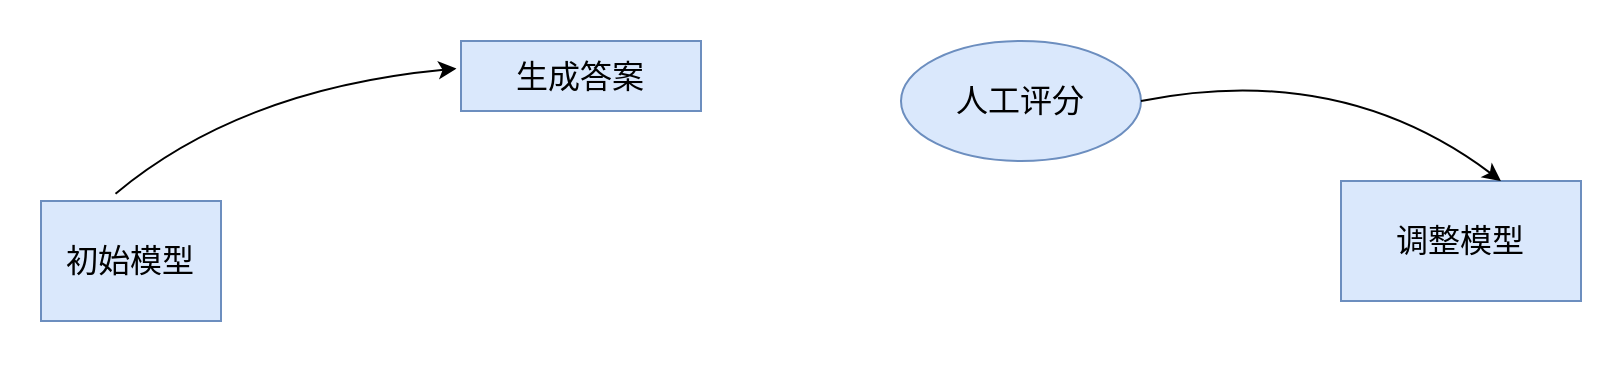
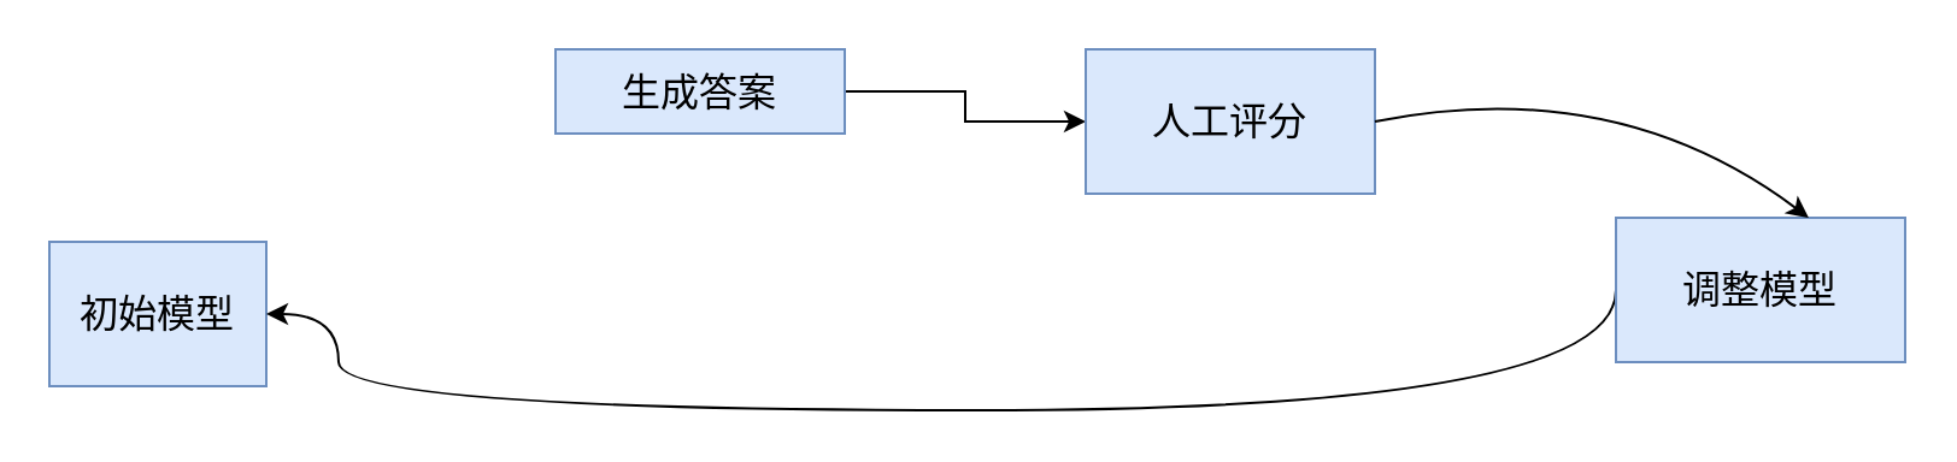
  <mxCell id="0" />
  <mxCell id="1" parent="0" />
  <mxCell id="2" value="&lt;font style=&quot;vertical-align: inherit;&quot; class=&quot;notranslate fyzs-translate-target fyzs-translate-target-wrapper&quot;&gt;&lt;font style=&quot;vertical-align: inherit;&quot; class=&quot;notranslate fyzs-translate-target fyzs-translate-target-box&quot;&gt;&lt;font style=&quot;vertical-align: inherit;&quot; title=&quot;c&quot; class=&quot;notranslate fyzs-translate-target fyzs-translate-target-text&quot;&gt;初始模型&lt;/font&gt;&lt;/font&gt;&lt;/font&gt;" style="rounded=0;whiteSpace=wrap;html=1;fontSize=16;fillColor=#dae8fc;strokeColor=#6c8ebf;" vertex="1" parent="1"><mxGeometry x="20" y="100" width="90" height="60" as="geometry" /></mxCell>
+ <mxCell id="3" style="edgeStyle=orthogonalEdgeStyle;rounded=0;orthogonalLoop=1;jettySize=auto;html=1;fontSize=16;" edge="1" parent="1" source="4" target="5"><mxGeometry relative="1" as="geometry" /></mxCell>
  <mxCell id="4" value="&lt;font style=&quot;vertical-align: inherit;&quot; class=&quot;notranslate fyzs-translate-target fyzs-translate-target-wrapper&quot;&gt;&lt;font style=&quot;vertical-align: inherit;&quot; class=&quot;notranslate fyzs-translate-target fyzs-translate-target-box&quot;&gt;&lt;font style=&quot;vertical-align: inherit;&quot; title=&quot;s&quot; class=&quot;notranslate fyzs-translate-target fyzs-translate-target-text&quot;&gt;生成答案&lt;/font&gt;&lt;/font&gt;&lt;/font&gt;" style="rounded=0;whiteSpace=wrap;html=1;fontSize=16;fillColor=#dae8fc;strokeColor=#6c8ebf;" vertex="1" parent="1"><mxGeometry x="230" y="20" width="120" height="35" as="geometry" /></mxCell>
- <mxCell id="5" value="&lt;font style=&quot;vertical-align: inherit;&quot; class=&quot;notranslate fyzs-translate-target fyzs-translate-target-wrapper&quot;&gt;&lt;font style=&quot;vertical-align: inherit;&quot; class=&quot;notranslate fyzs-translate-target fyzs-translate-target-box&quot;&gt;&lt;font style=&quot;vertical-align: inherit;&quot; title=&quot;s&quot; class=&quot;notranslate fyzs-translate-target fyzs-translate-target-text&quot;&gt;人工评分&lt;/font&gt;&lt;/font&gt;&lt;/font&gt;" style="ellipse;whiteSpace=wrap;html=1;fontSize=16;fillColor=#dae8fc;strokeColor=#6c8ebf;" vertex="1" parent="1"><mxGeometry x="450" y="20" width="120" height="60" as="geometry" /></mxCell>
+ <mxCell id="5" value="&lt;font style=&quot;vertical-align: inherit;&quot; class=&quot;notranslate fyzs-translate-target fyzs-translate-target-wrapper&quot;&gt;&lt;font style=&quot;vertical-align: inherit;&quot; class=&quot;notranslate fyzs-translate-target fyzs-translate-target-box&quot;&gt;&lt;font style=&quot;vertical-align: inherit;&quot; title=&quot;s&quot; class=&quot;notranslate fyzs-translate-target fyzs-translate-target-text&quot;&gt;人工评分&lt;/font&gt;&lt;/font&gt;&lt;/font&gt;" style="rounded=0;whiteSpace=wrap;html=1;fontSize=16;fillColor=#dae8fc;strokeColor=#6c8ebf;" vertex="1" parent="1"><mxGeometry x="450" y="20" width="120" height="60" as="geometry" /></mxCell>
+ <mxCell id="6" style="edgeStyle=orthogonalEdgeStyle;rounded=0;orthogonalLoop=1;jettySize=auto;html=1;exitX=0;exitY=0.5;exitDx=0;exitDy=0;entryX=1;entryY=0.5;entryDx=0;entryDy=0;curved=1;fontSize=16;" edge="1" parent="1" source="7" target="2"><mxGeometry relative="1" as="geometry"><Array as="points"><mxPoint x="670" y="170" /><mxPoint x="140" y="170" /></Array></mxGeometry></mxCell>
  <mxCell id="7" value="&lt;font style=&quot;vertical-align: inherit;&quot; class=&quot;notranslate fyzs-translate-target fyzs-translate-target-wrapper&quot;&gt;&lt;font style=&quot;vertical-align: inherit;&quot; class=&quot;notranslate fyzs-translate-target fyzs-translate-target-box&quot;&gt;&lt;font style=&quot;vertical-align: inherit;&quot; title=&quot;t&quot; class=&quot;notranslate fyzs-translate-target fyzs-translate-target-text&quot;&gt;调整模型&lt;/font&gt;&lt;/font&gt;&lt;/font&gt;" style="rounded=0;whiteSpace=wrap;html=1;fontSize=16;fillColor=#dae8fc;strokeColor=#6c8ebf;" vertex="1" parent="1"><mxGeometry x="670" y="90" width="120" height="60" as="geometry" /></mxCell>
- <mxCell id="8" value="" style="endArrow=classic;html=1;rounded=0;exitX=0.414;exitY=-0.061;exitDx=0;exitDy=0;exitPerimeter=0;entryX=-0.019;entryY=0.394;entryDx=0;entryDy=0;entryPerimeter=0;curved=1;fontSize=16;" edge="1" parent="1" source="2" target="4"><mxGeometry width="50" height="50" relative="1" as="geometry"><mxPoint x="100" y="60" as="sourcePoint" /><mxPoint x="150" y="10" as="targetPoint" /><Array as="points"><mxPoint x="120" y="44" /></Array></mxGeometry></mxCell>
  <mxCell id="9" value="" style="endArrow=classic;html=1;rounded=0;exitX=1;exitY=0.5;exitDx=0;exitDy=0;entryX=0.583;entryY=0;entryDx=0;entryDy=0;entryPerimeter=0;curved=1;fontSize=16;" edge="1" parent="1" source="5"><mxGeometry width="50" height="50" relative="1" as="geometry"><mxPoint x="580" y="50" as="sourcePoint" /><mxPoint x="749.96" y="90" as="targetPoint" /><Array as="points"><mxPoint x="670" y="30" /></Array></mxGeometry></mxCell>
